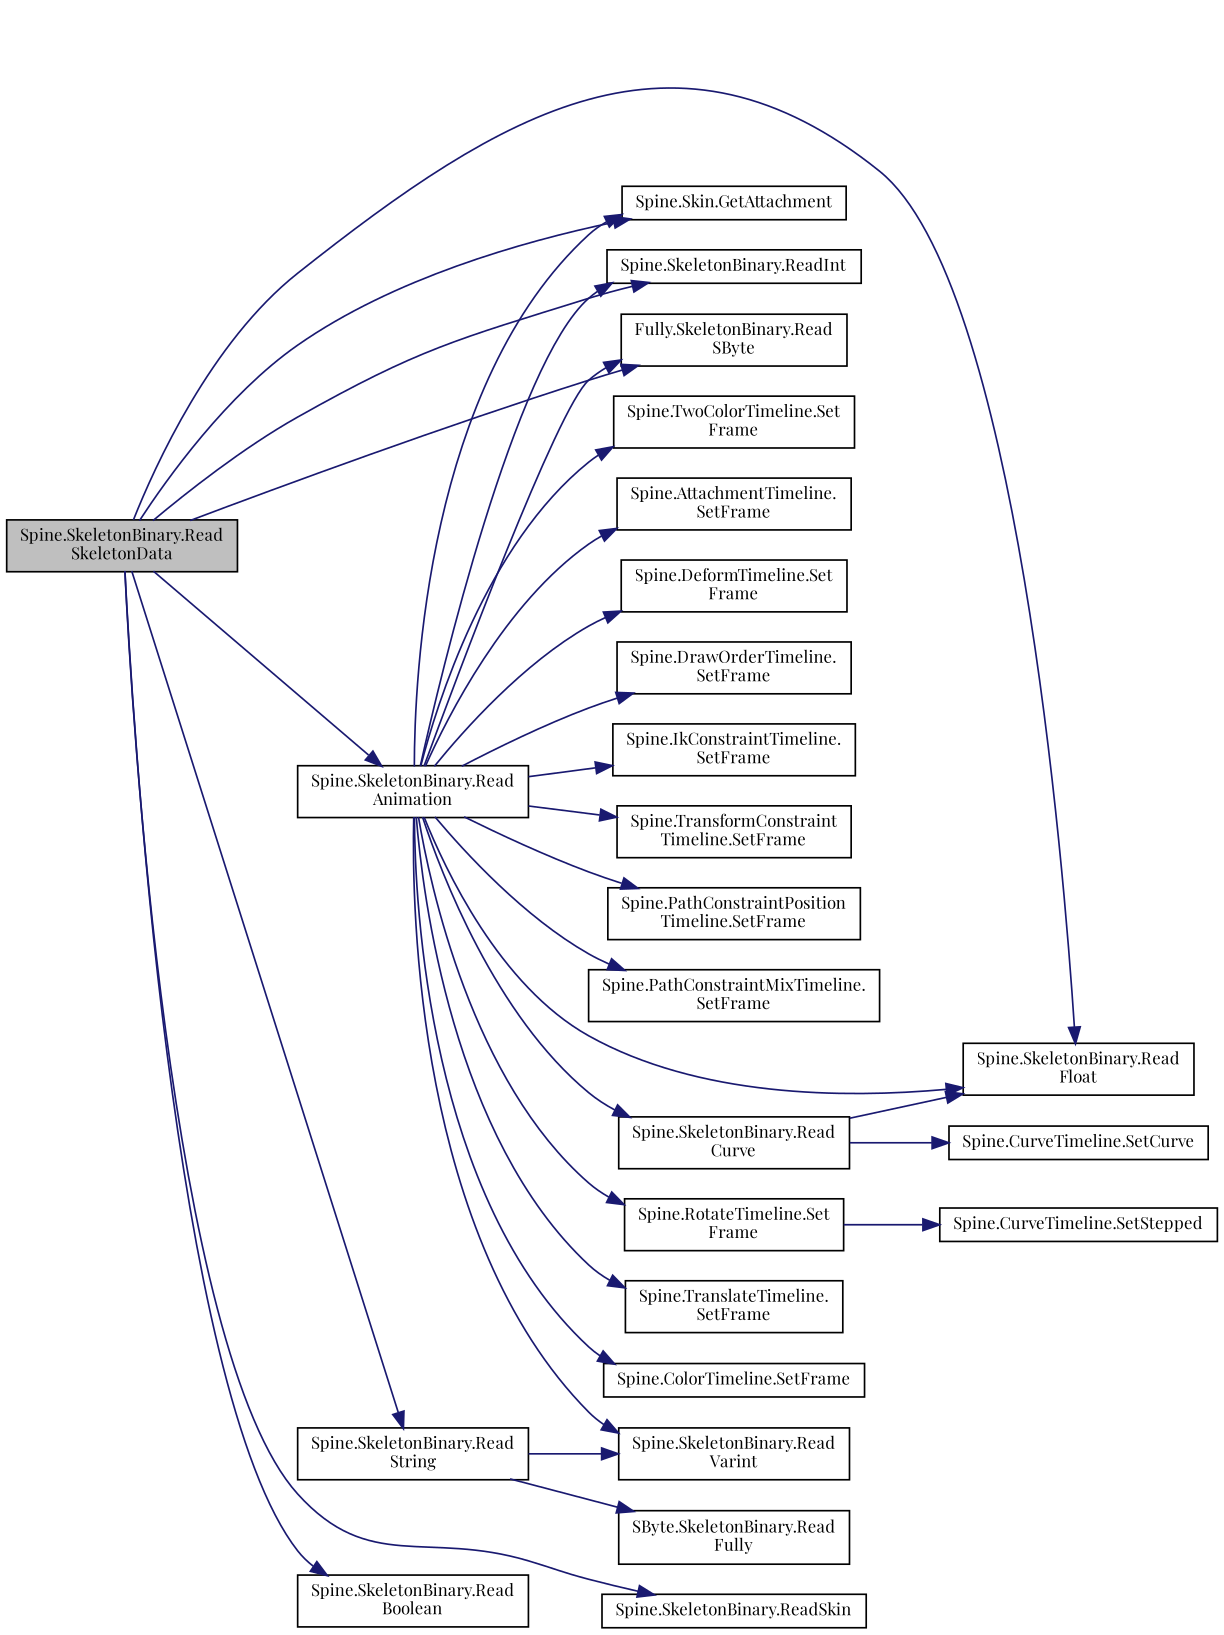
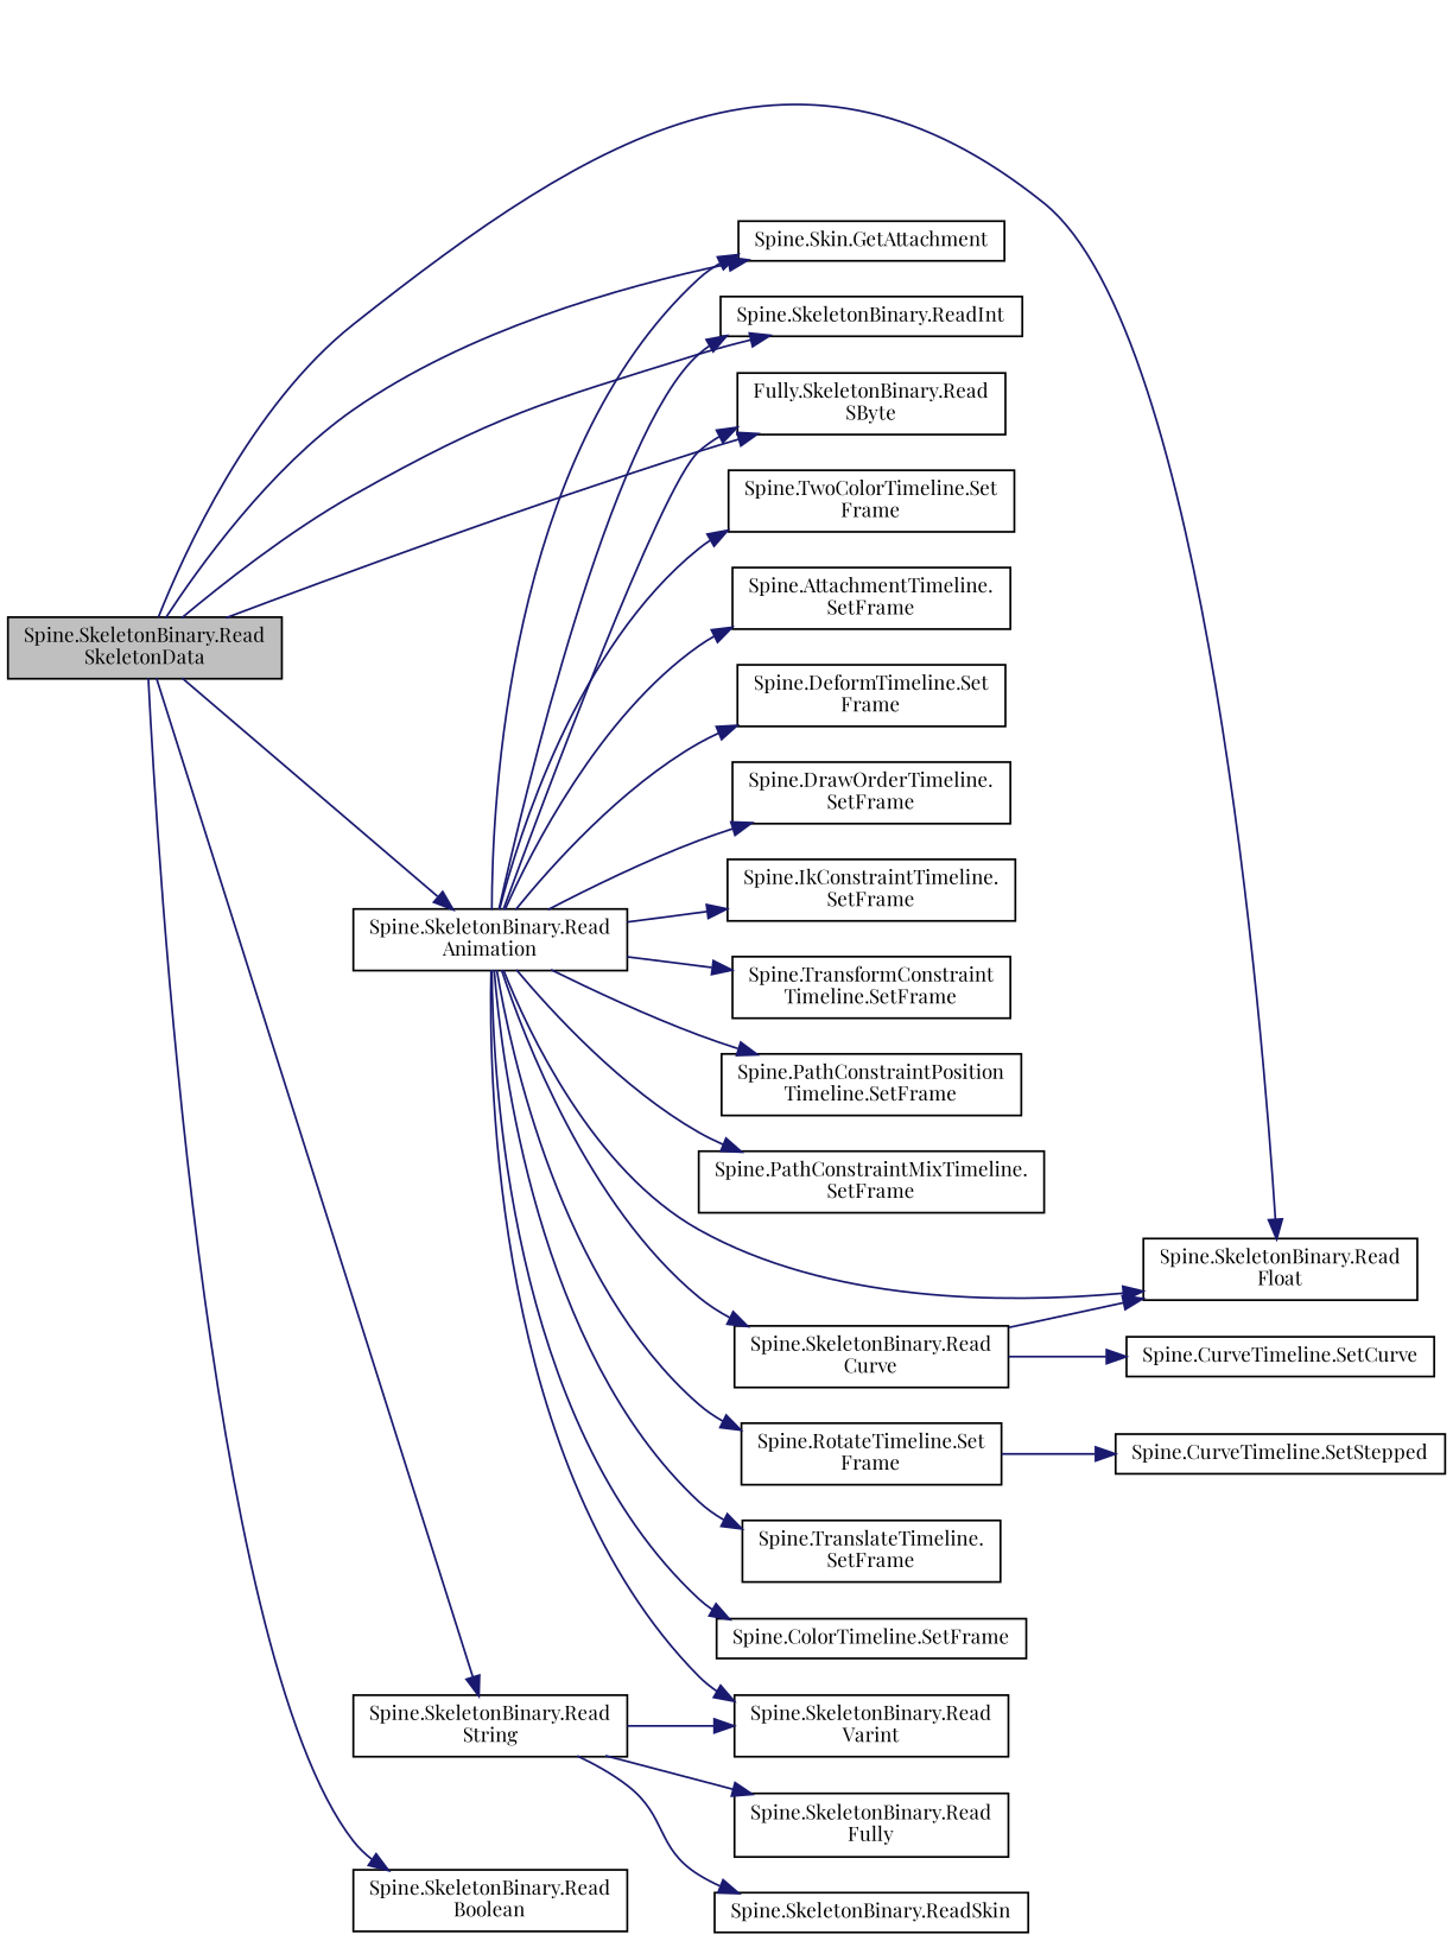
  digraph {
    fontname="Playfair Display"
    rankdir=LR
    node [color=black fillcolor=white fontname="Playfair Display" fontsize=10 shape=record style=filled]
    edge [color=midnightblue fontname="Playfair Display" fontsize=10 labelfontname=Helvetica labelfontsize=10 style=solid]
    n1 [fillcolor=grey75 fontcolor=black height=0.2 label="Spine.SkeletonBinary.Read\lSkeletonData" width=0.4]
    n2 [height=0.2 label="Spine.Skin.GetAttachment" width=0.4]
    n3 [height=0.2 label="Spine.SkeletonBinary.Read\lAnimation" width=0.4]
    n4 [height=0.2 label="Spine.SkeletonBinary.Read\lFloat" width=0.4]
    n5 [height=0.2 label="Spine.SkeletonBinary.ReadInt" width=0.4]
    n6 [height=0.2 label="Fully.SkeletonBinary.Read\lSByte" width=0.4]
    n7 [height=0.2 label="Spine.SkeletonBinary.Read\lString" width=0.4]
    n8 [height=0.2 label="Spine.SkeletonBinary.Read\lBoolean" width=0.4]
    n9 [height=0.2 label="Spine.SkeletonBinary.ReadSkin" width=0.4]
    n10 [height=0.2 label="Spine.SkeletonBinary.Read\lVarint" width=0.4]
    n11 [height=0.2 label="Spine.SkeletonBinary.Read\lCurve" width=0.4]
    n12 [height=0.2 label="Spine.RotateTimeline.Set\lFrame" width=0.4]
    n13 [height=0.2 label="Spine.TranslateTimeline.\lSetFrame" width=0.4]
    n14 [height=0.2 label="Spine.ColorTimeline.SetFrame" width=0.4]
    n15 [height=0.2 label="Spine.TwoColorTimeline.Set\lFrame" width=0.4]
    n16 [height=0.2 label="Spine.AttachmentTimeline.\lSetFrame" width=0.4]
    n17 [height=0.2 label="Spine.DeformTimeline.Set\lFrame" width=0.4]
    n18 [height=0.2 label="Spine.DrawOrderTimeline.\lSetFrame" width=0.4]
    n19 [height=0.2 label="Spine.IkConstraintTimeline.\lSetFrame" width=0.4]
    n20 [height=0.2 label="Spine.TransformConstraint\lTimeline.SetFrame" width=0.4]
    n21 [height=0.2 label="Spine.PathConstraintPosition\lTimeline.SetFrame" width=0.4]
    n22 [height=0.2 label="Spine.PathConstraintMixTimeline.\lSetFrame" width=0.4]
-   n23 [height=0.2 label="SByte.SkeletonBinary.Read\lFully" width=0.4]
+   n23 [height=0.2 label="Spine.SkeletonBinary.Read\lFully" width=0.4]
    n24 [height=0.2 label="Spine.CurveTimeline.SetCurve" width=0.4]
    n25 [height=0.2 label="Spine.CurveTimeline.SetStepped" width=0.4]
    n1 -> n2
    n1 -> n3
    n1 -> n4
    n1 -> n5
    n1 -> n6
    n1 -> n7
    n1 -> n8
-   n1 -> n9
+   n7 -> n9
    n3 -> n2
    n3 -> n4
    n3 -> n5
    n3 -> n6
    n3 -> n10
    n3 -> n11
    n3 -> n12
    n3 -> n13
    n3 -> n14
    n3 -> n15
    n3 -> n16
    n3 -> n17
    n3 -> n18
    n3 -> n19
    n3 -> n20
    n3 -> n21
    n3 -> n22
    n7 -> n10
    n7 -> n23
    n11 -> n4
    n11 -> n24
    n12 -> n25
  }
